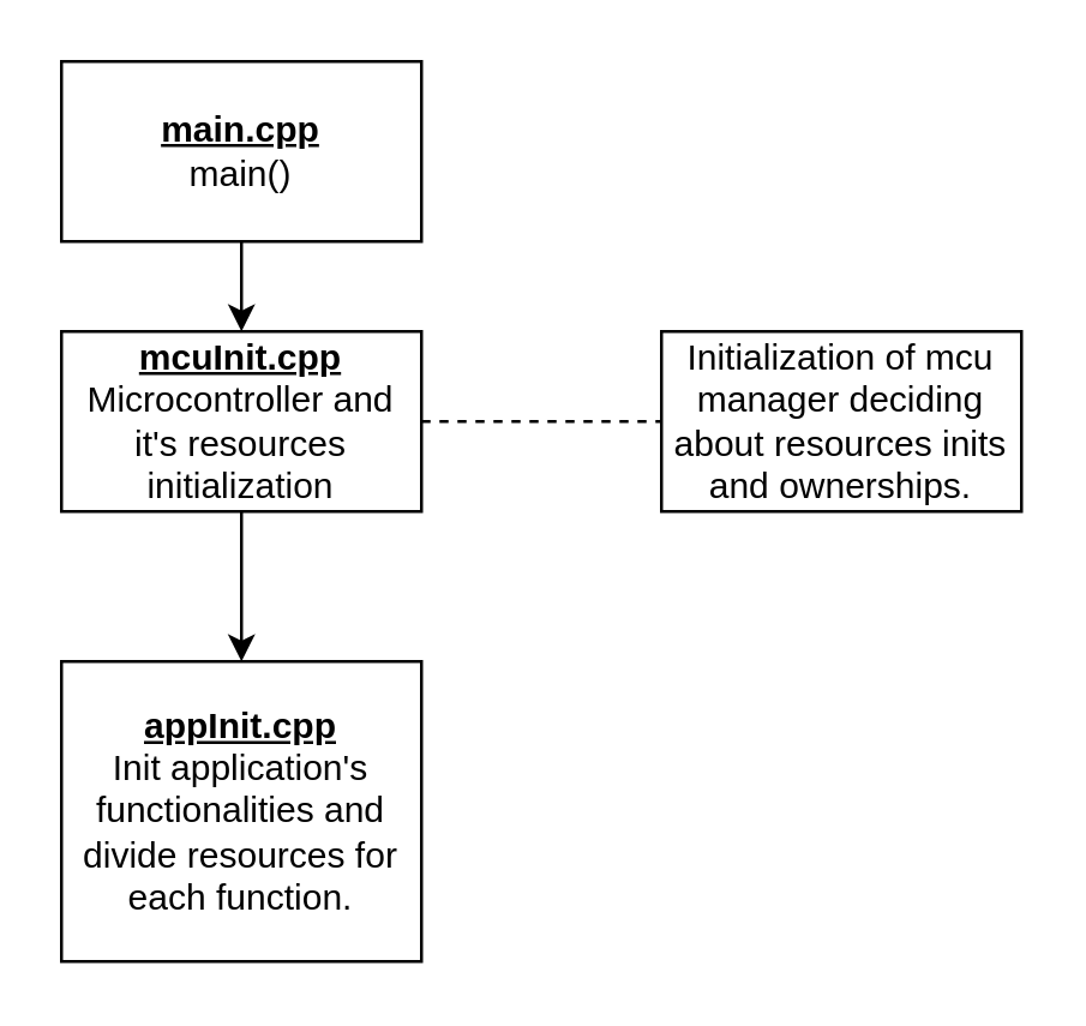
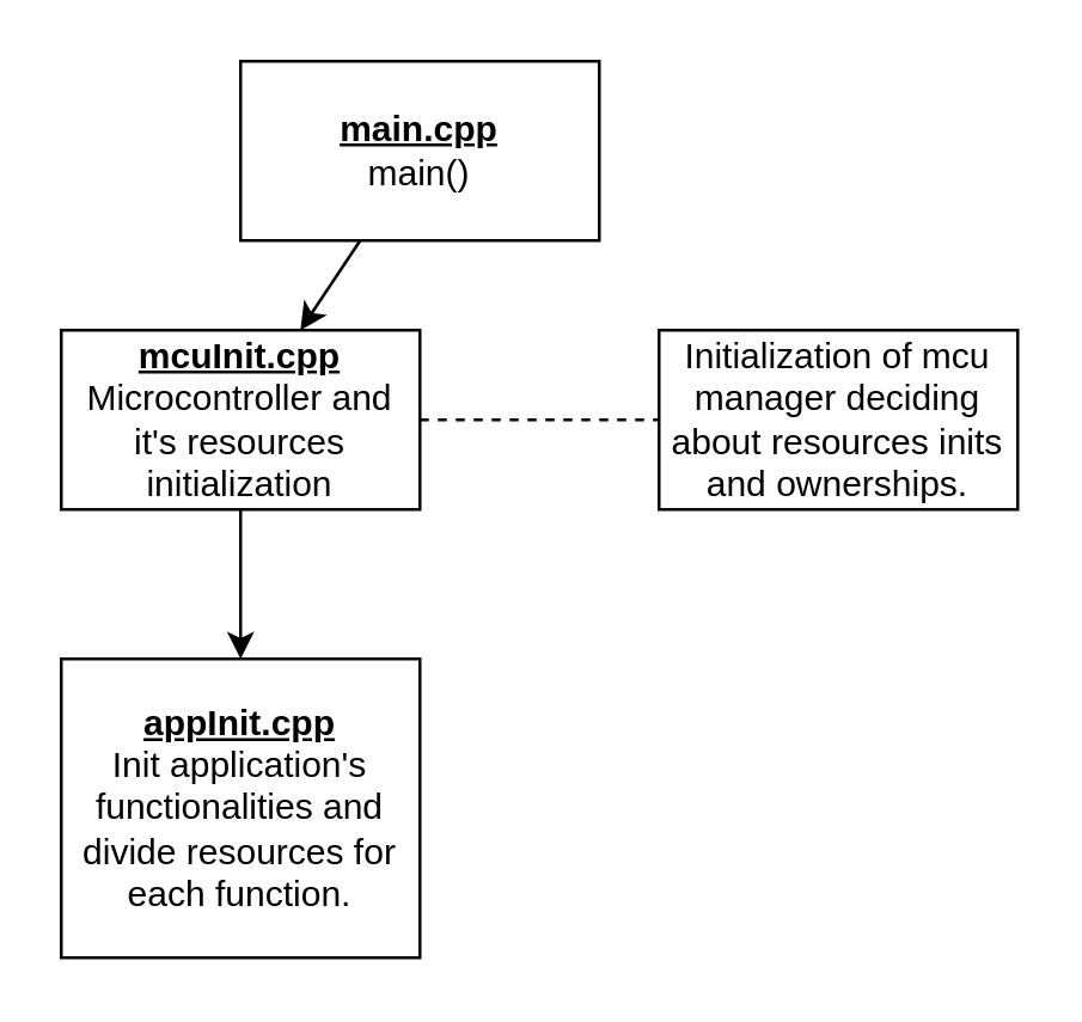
  <mxCell id="0" />
  <mxCell id="1" parent="0" />
  <mxCell id="2" value="" style="edgeStyle=none;html=1;" parent="1" source="3" target="6" edge="1"><mxGeometry relative="1" as="geometry" /></mxCell>
- <mxCell id="3" value="&lt;b&gt;&lt;u&gt;main.cpp&lt;/u&gt;&lt;/b&gt;&lt;br&gt;main()" style="rounded=0;whiteSpace=wrap;html=1;" parent="1" vertex="1"><mxGeometry x="20" y="20" width="120" height="60" as="geometry" /></mxCell>
+ <mxCell id="3" value="&lt;b&gt;&lt;u&gt;main.cpp&lt;/u&gt;&lt;/b&gt;&lt;br&gt;main()" style="rounded=0;whiteSpace=wrap;html=1;" parent="1" vertex="1"><mxGeometry x="80" y="20" width="120" height="60" as="geometry" /></mxCell>
  <mxCell id="4" value="" style="edgeStyle=none;html=1;strokeColor=default;dashed=1;endArrow=none;endFill=0;" parent="1" source="6" target="7" edge="1"><mxGeometry relative="1" as="geometry" /></mxCell>
  <mxCell id="5" value="" style="edgeStyle=none;html=1;" edge="1" parent="1" source="6" target="8"><mxGeometry relative="1" as="geometry" /></mxCell>
  <mxCell id="6" value="&lt;b&gt;&lt;u&gt;mcuInit.cpp&lt;/u&gt;&lt;/b&gt;&lt;br&gt;Microcontroller and it's resources initialization" style="rounded=0;whiteSpace=wrap;html=1;" parent="1" vertex="1"><mxGeometry x="20" y="110" width="120" height="60" as="geometry" /></mxCell>
  <mxCell id="7" value="Initialization of mcu manager deciding about resources inits and ownerships." style="rounded=0;whiteSpace=wrap;html=1;" parent="1" vertex="1"><mxGeometry x="220" y="110" width="120" height="60" as="geometry" /></mxCell>
  <mxCell id="8" value="&lt;b&gt;&lt;u&gt;appInit.cpp&lt;/u&gt;&lt;/b&gt;&lt;br&gt;Init application's functionalities and divide resources for each function." style="rounded=0;whiteSpace=wrap;html=1;" vertex="1" parent="1"><mxGeometry x="20" y="220" width="120" height="100" as="geometry" /></mxCell>
